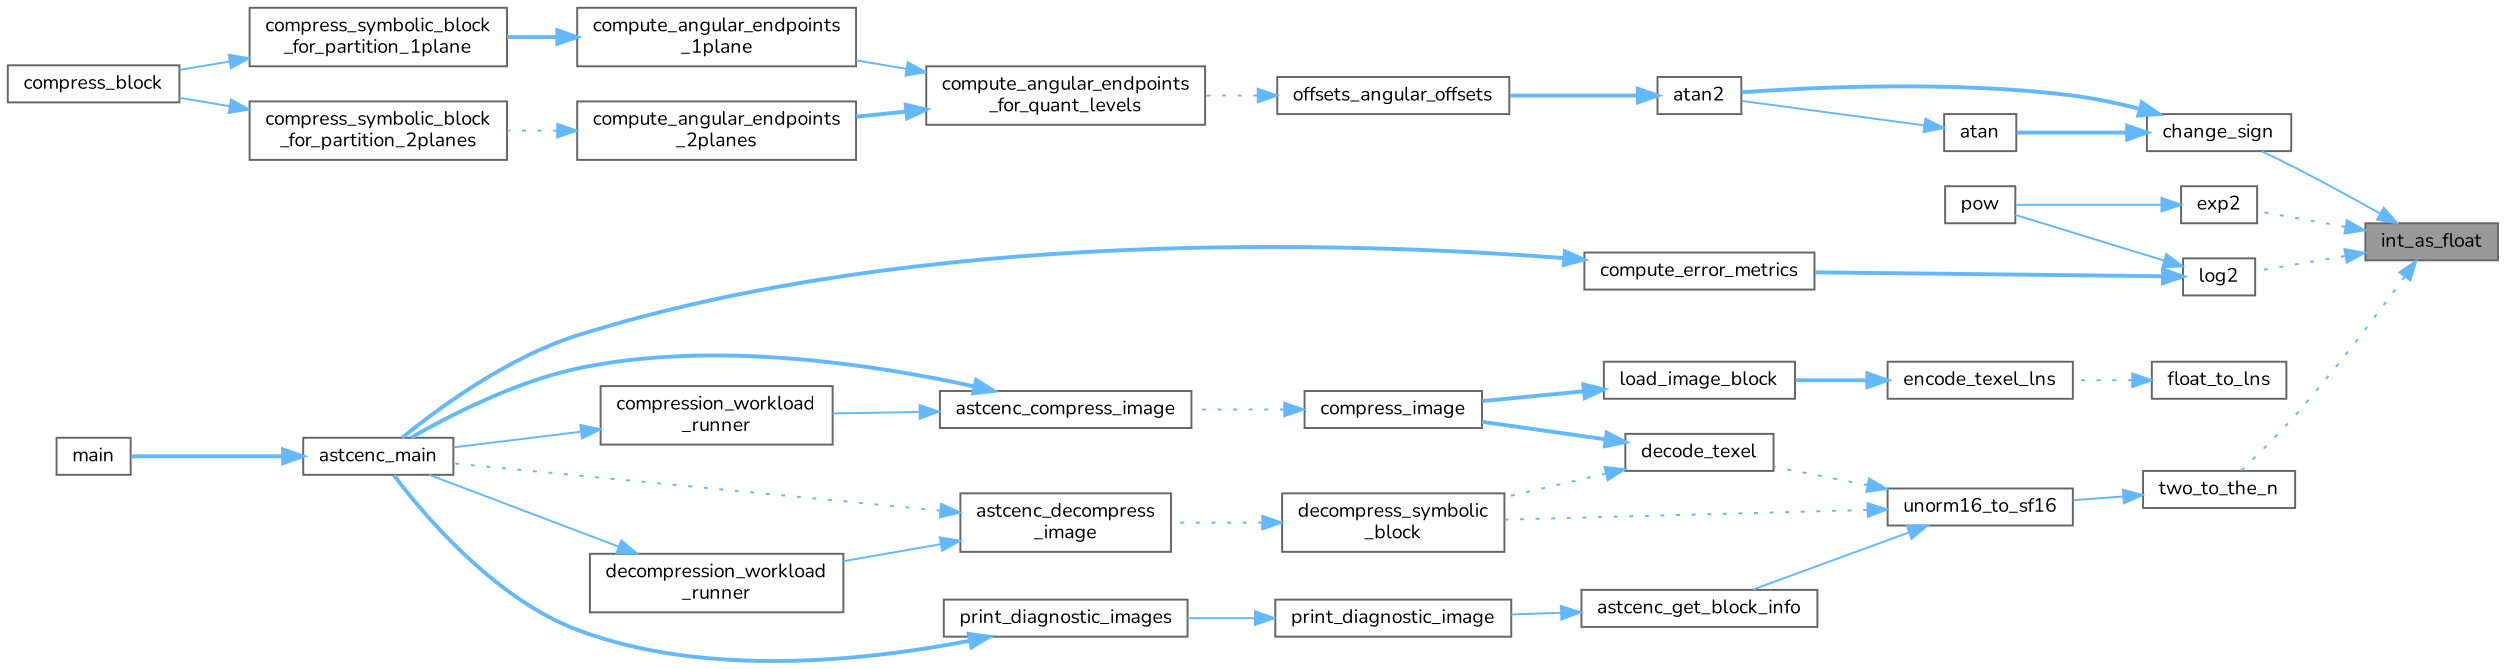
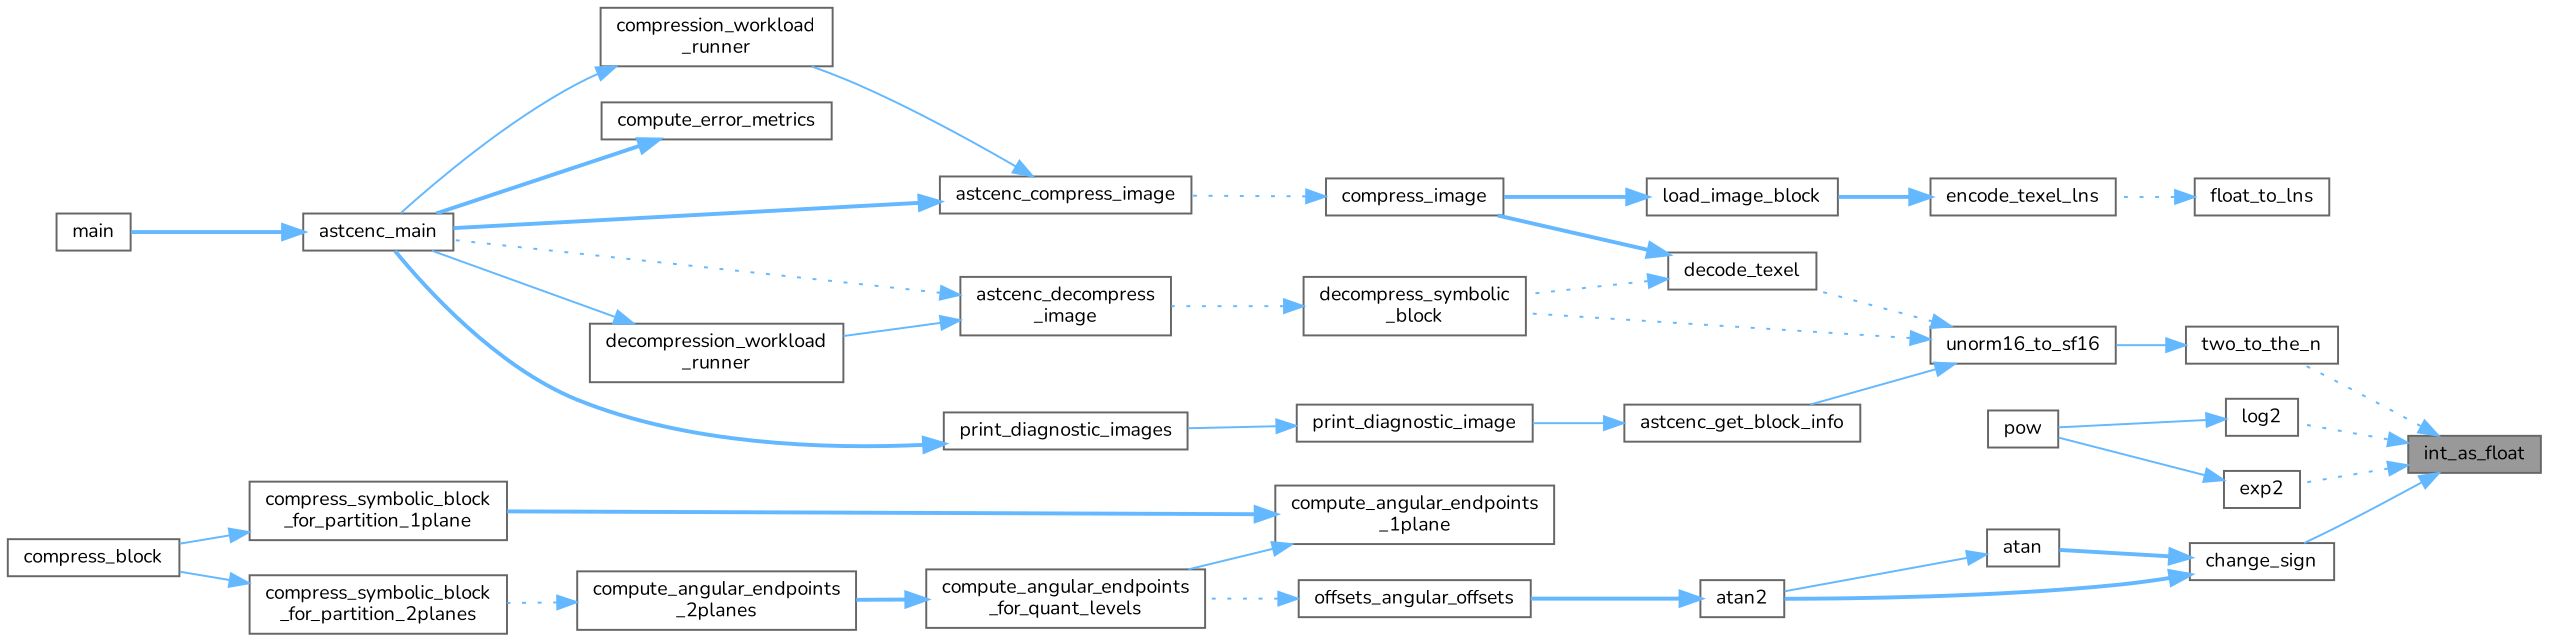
  digraph {
    fontname=Nunito
    rankdir=RL
    node [color=grey40 fillcolor=white fontname=Nunito fontsize=10 shape=box style=filled]
    edge [color=steelblue1 dir=back fontname=Nunito fontsize=10 labelfontname=Helvetica labelfontsize=10 style=solid]
    n1 [color=gray40 fillcolor=grey60 fontcolor=black height=0.2 label=int_as_float width=0.4]
    n2 [height=0.2 label=change_sign width=0.4]
    n3 [height=0.2 label=exp2 width=0.4]
    n4 [height=0.2 label=log2 width=0.4]
    n5 [height=0.2 label=two_to_the_n width=0.4]
    n6 [height=0.2 label=atan width=0.4]
    n7 [height=0.2 label=atan2 width=0.4]
    n8 [height=0.2 label=pow width=0.4]
    n9 [height=0.2 label=compute_error_metrics width=0.4]
    n10 [height=0.2 label=unorm16_to_sf16 width=0.4]
    n11 [height=0.2 label=offsets_angular_offsets width=0.4]
    n12 [height=0.2 label="compute_angular_endpoints\l_for_quant_levels" width=0.4]
    n13 [height=0.2 label="compute_angular_endpoints\l_1plane" width=0.4]
    n14 [height=0.2 label="compute_angular_endpoints\l_2planes" width=0.4]
    n15 [height=0.2 label="compress_symbolic_block\l_for_partition_1plane" width=0.4]
    n16 [height=0.2 label="compress_symbolic_block\l_for_partition_2planes" width=0.4]
    n17 [height=0.2 label=compress_block width=0.4]
    n18 [height=0.2 label=compress_image width=0.4]
    n19 [height=0.2 label=astcenc_compress_image width=0.4]
    n20 [height=0.2 label=astcenc_main width=0.4]
    n21 [height=0.2 label="compression_workload\l_runner" width=0.4]
    n22 [height=0.2 label=main width=0.4]
    n23 [height=0.2 label=float_to_lns width=0.4]
    n24 [height=0.2 label=encode_texel_lns width=0.4]
    n25 [height=0.2 label=load_image_block width=0.4]
    n26 [height=0.2 label=astcenc_get_block_info width=0.4]
    n27 [height=0.2 label=decode_texel width=0.4]
    n28 [height=0.2 label="decompress_symbolic\l_block" width=0.4]
    n29 [height=0.2 label=print_diagnostic_image width=0.4]
    n30 [height=0.2 label="astcenc_decompress\l_image" width=0.4]
    n31 [height=0.2 label=print_diagnostic_images width=0.4]
    n32 [height=0.2 label="decompression_workload\l_runner" width=0.4]
    n1 -> n2
    n1 -> n3 [style=dotted]
    n1 -> n4 [style=dotted]
    n1 -> n5 [style=dotted]
    n2 -> n6 [style=bold]
    n2 -> n7 [style=bold]
    n3 -> n8
    n4 -> n8
-   n4 -> n9 [style=bold]
    n5 -> n10
    n6 -> n7
    n7 -> n11 [style=bold]
    n9 -> n20 [style=bold]
    n10 -> n26
    n10 -> n27 [style=dotted]
    n10 -> n28 [style=dotted]
    n11 -> n12 [style=dotted]
-   n12 -> n13
+   n13 -> n12
    n12 -> n14 [style=bold]
    n13 -> n15 [style=bold]
    n14 -> n16 [style=dotted]
    n15 -> n17
    n16 -> n17
    n18 -> n19 [style=dotted]
    n19 -> n20 [style=bold]
    n19 -> n21
    n20 -> n22 [style=bold]
    n21 -> n20
    n23 -> n24 [style=dotted]
    n24 -> n25 [style=bold]
    n25 -> n18 [style=bold]
    n26 -> n29
    n27 -> n18 [style=bold]
    n27 -> n28 [style=dotted]
    n28 -> n30 [style=dotted]
    n29 -> n31
    n30 -> n20 [style=dotted]
    n30 -> n32
    n31 -> n20 [style=bold]
    n32 -> n20
  }
